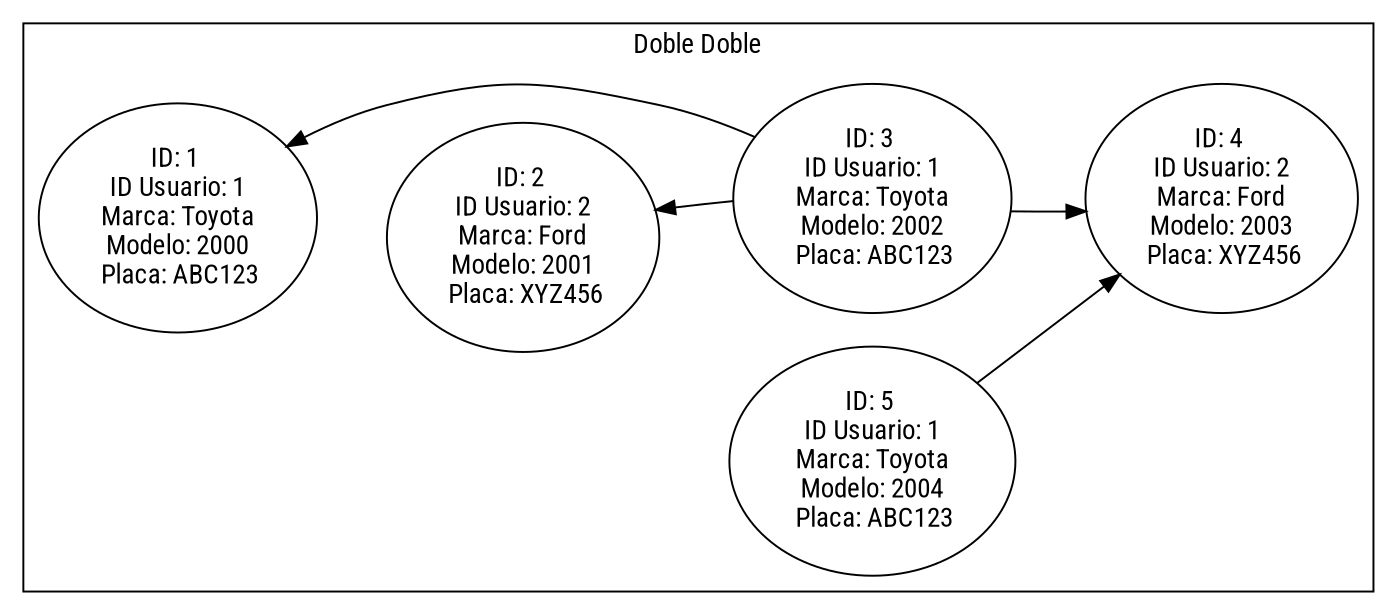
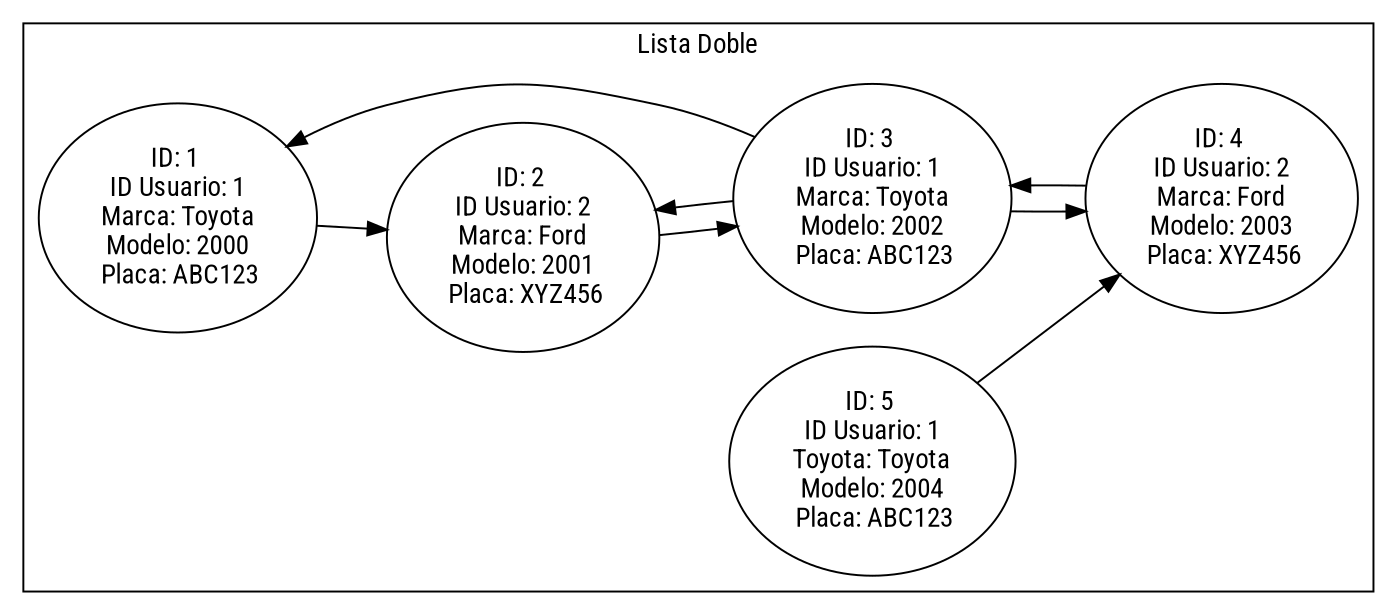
  digraph {
    fontname="Roboto Condensed"
    rankdir=LR
    node [fontname="Roboto Condensed" shape=ellipse]
    edge [fontname="Roboto Condensed"]
    n1 [label="ID: 1 \n ID Usuario: 1 \n Marca: Toyota \n Modelo: 2000 \n Placa: ABC123"]
    n2 [label="ID: 2 \n ID Usuario: 2 \n Marca: Ford \n Modelo: 2001 \n Placa: XYZ456"]
    n3 [label="ID: 3 \n ID Usuario: 1 \n Marca: Toyota \n Modelo: 2002 \n Placa: ABC123"]
    n4 [label="ID: 4 \n ID Usuario: 2 \n Marca: Ford \n Modelo: 2003 \n Placa: XYZ456"]
-   n5 [label="ID: 5 \n ID Usuario: 1 \n Marca: Toyota \n Modelo: 2004 \n Placa: ABC123"]
+   n5 [label="ID: 5 \n ID Usuario: 1 \n Toyota: Toyota \n Modelo: 2004 \n Placa: ABC123"]
    subgraph cluster_1 {
-     label="Doble Doble"
+     label="Lista Doble"
      n1
      n2
      n3
      n4
      n5
    }
+   n1 -> n2
+   n2 -> n3
    n3 -> n1
    n3 -> n2
    n3 -> n4
+   n4 -> n3
    n5 -> n4
  }
